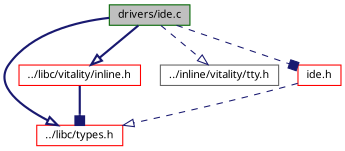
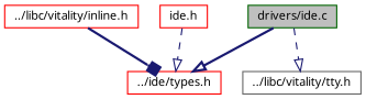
  digraph {
    fontname="Noto Sans"
    node [color=red fillcolor=white fontname="Noto Sans" fontsize=10 shape=record style=filled]
    edge [arrowhead=onormal color=midnightblue fontname="Noto Sans" fontsize=10 labelfontname=Helvetica labelfontsize=10 style=bold]
    n1 [color=darkgreen fillcolor=grey75 fontcolor=black height=0.2 label="drivers/ide.c" width=0.4]
-   n2 [height=0.2 label="../libc/types.h" width=0.4]
+   n2 [height=0.2 label="../ide/types.h" width=0.4]
    n3 [height=0.2 label="../libc/vitality/inline.h" width=0.4]
-   n4 [color=gray40 height=0.2 label="../inline/vitality/tty.h" width=0.4]
+   n4 [color=gray40 height=0.2 label="../libc/vitality/tty.h" width=0.4]
    n5 [height=0.2 label="ide.h" width=0.4]
    n1 -> n2
-   n1 -> n3
    n1 -> n4 [style=dashed]
-   n1 -> n5 [arrowhead=box style=dashed]
    n3 -> n2 [arrowhead=box]
    n5 -> n2 [style=dashed]
  }
